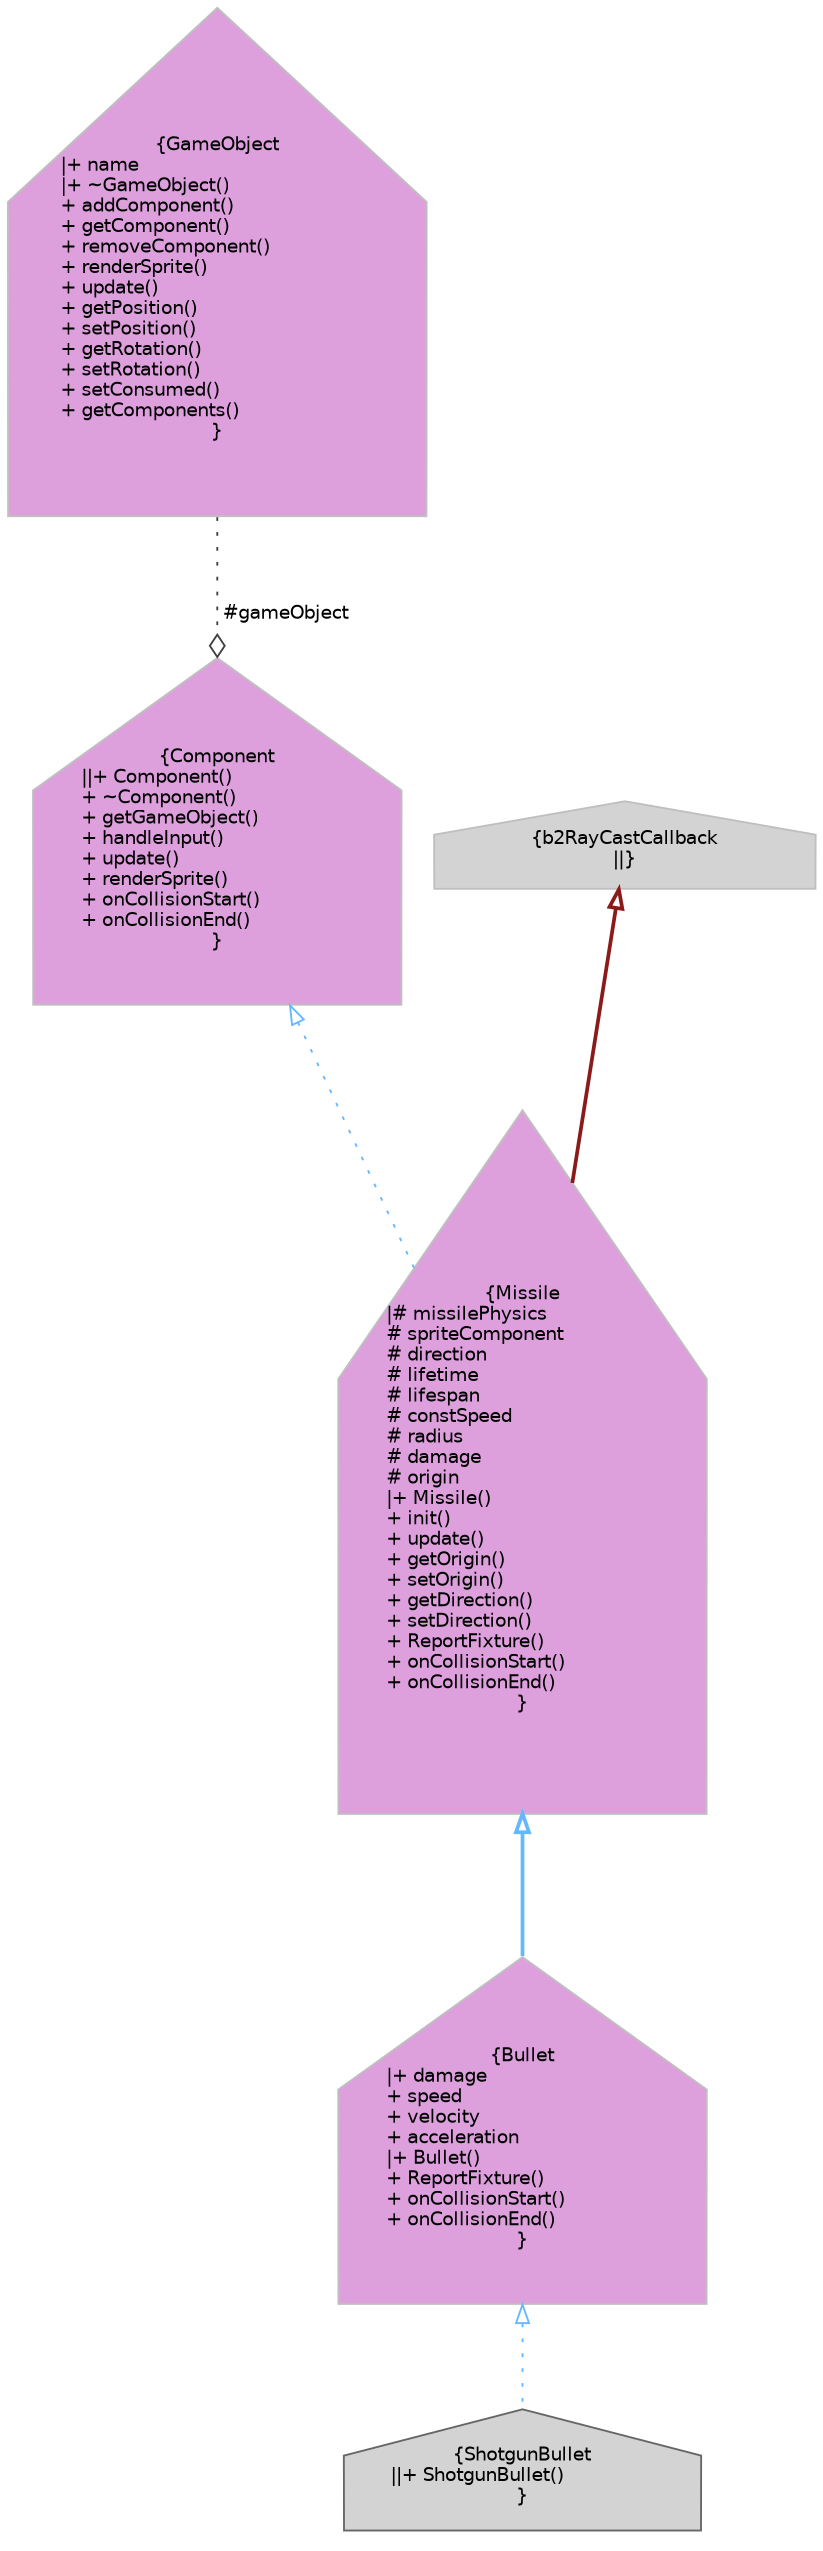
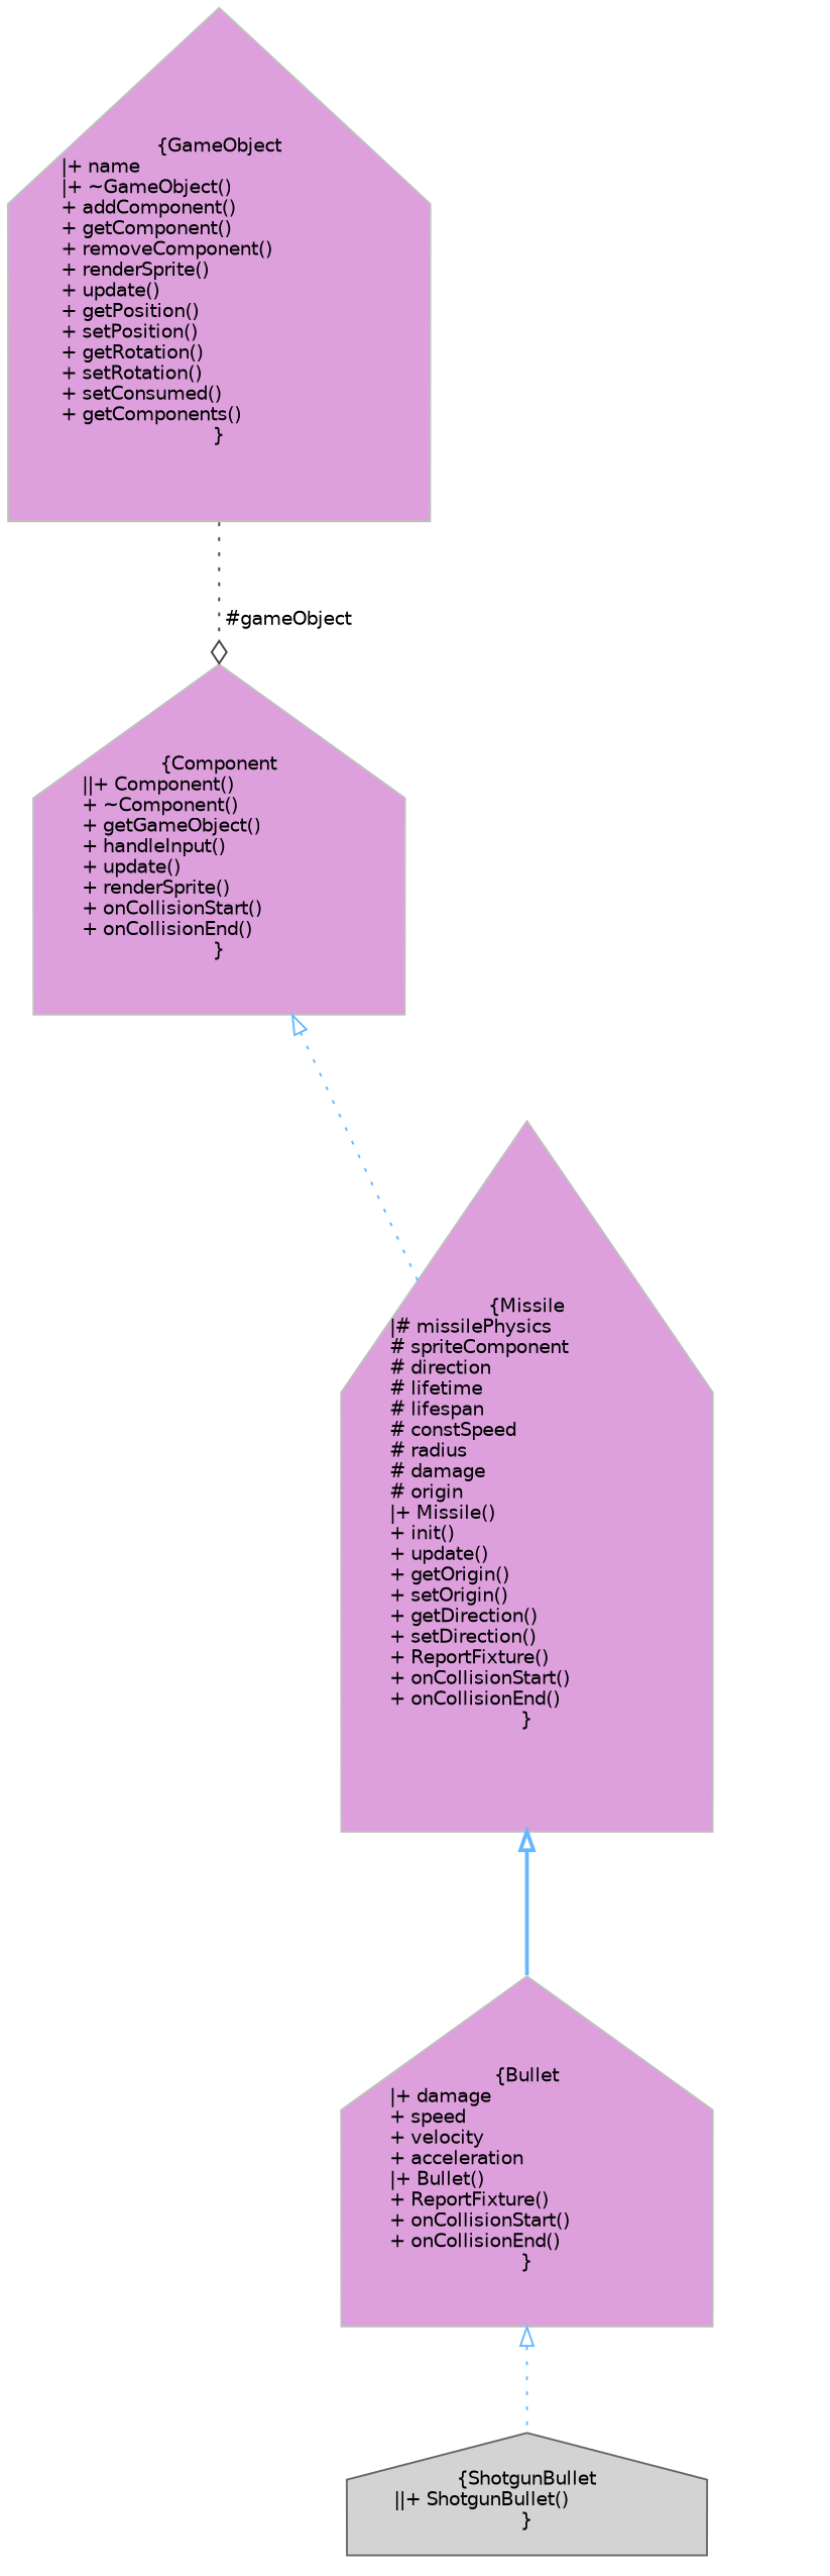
  digraph {
    node [color=grey75 fillcolor=plum fontname=Helvetica fontsize=10 shape=house style=filled]
    edge [arrowtail=onormal color=steelblue1 dir=back fontname=Helvetica fontsize=10 labelfontname=Helvetica labelfontsize=10 style=dotted]
    n1 [color=gray40 fillcolor=lightgrey fontcolor=black height=0.2 label="{ShotgunBullet\n||+ ShotgunBullet()\l}" width=0.4]
    n2 [height=0.2 label="{Bullet\n|+ damage\l+ speed\l+ velocity\l+ acceleration\l|+ Bullet()\l+ ReportFixture()\l+ onCollisionStart()\l+ onCollisionEnd()\l}" width=0.4]
    n3 [height=0.2 label="{Missile\n|# missilePhysics\l# spriteComponent\l# direction\l# lifetime\l# lifespan\l# constSpeed\l# radius\l# damage\l# origin\l|+ Missile()\l+ init()\l+ update()\l+ getOrigin()\l+ setOrigin()\l+ getDirection()\l+ setDirection()\l+ ReportFixture()\l+ onCollisionStart()\l+ onCollisionEnd()\l}" width=0.4]
    n4 [height=0.2 label="{Component\n||+ Component()\l+ ~Component()\l+ getGameObject()\l+ handleInput()\l+ update()\l+ renderSprite()\l+ onCollisionStart()\l+ onCollisionEnd()\l}" width=0.4]
    n5 [height=0.2 label="{GameObject\n|+ name\l|+ ~GameObject()\l+ addComponent()\l+ getComponent()\l+ removeComponent()\l+ renderSprite()\l+ update()\l+ getPosition()\l+ setPosition()\l+ getRotation()\l+ setRotation()\l+ setConsumed()\l+ getComponents()\l}" width=0.4]
-   n6 [fillcolor=lightgrey height=0.2 label="{b2RayCastCallback\n||}" width=0.4]
    n2 -> n1
    n3 -> n2 [style=bold]
    n4 -> n3
    n5 -> n4 [arrowhead=odiamond color=grey25 label=" #gameObject" arrowtail="" dir=""]
-   n6 -> n3 [color=firebrick4 style=bold]
  }
